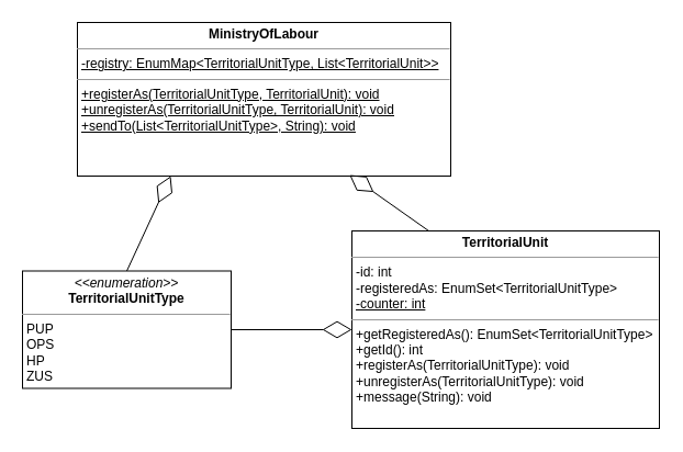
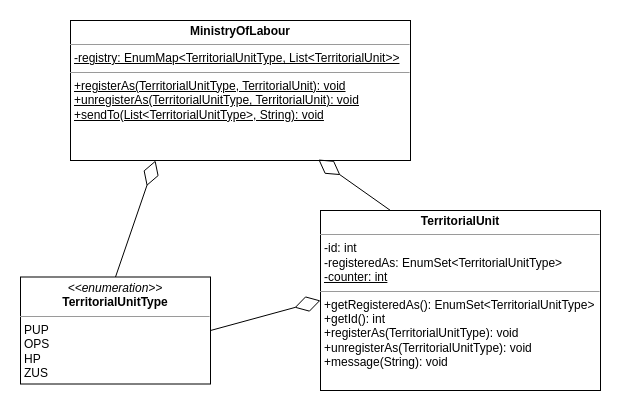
  <mxCell id="0" />
  <mxCell id="1" parent="0" />
- <mxCell id="2" value="&lt;p style=&quot;margin: 0px ; margin-top: 4px ; text-align: center&quot;&gt;&lt;i&gt;&amp;lt;&amp;lt;enumeration&amp;gt;&amp;gt;&lt;/i&gt;&lt;br&gt;&lt;b&gt;TerritorialUnitType&lt;/b&gt;&lt;/p&gt;&lt;hr size=&quot;1&quot;&gt;&lt;p style=&quot;margin: 0px ; margin-left: 4px&quot;&gt;PUP&lt;/p&gt;&lt;p style=&quot;margin: 0px ; margin-left: 4px&quot;&gt;OPS&lt;/p&gt;&lt;p style=&quot;margin: 0px ; margin-left: 4px&quot;&gt;HP&lt;/p&gt;&lt;p style=&quot;margin: 0px ; margin-left: 4px&quot;&gt;ZUS&lt;br&gt;&lt;/p&gt;&lt;hr size=&quot;1&quot;&gt;&lt;div&gt;&lt;br&gt;&lt;/div&gt;" style="verticalAlign=top;align=left;overflow=fill;fontSize=12;fontFamily=Helvetica;html=1;" vertex="1" parent="1"><mxGeometry x="20" y="246.5" width="190" height="107" as="geometry" /></mxCell>
+ <mxCell id="2" value="&lt;p style=&quot;margin: 0px ; margin-top: 4px ; text-align: center&quot;&gt;&lt;i&gt;&amp;lt;&amp;lt;enumeration&amp;gt;&amp;gt;&lt;/i&gt;&lt;br&gt;&lt;b&gt;TerritorialUnitType&lt;/b&gt;&lt;/p&gt;&lt;hr size=&quot;1&quot;&gt;&lt;p style=&quot;margin: 0px ; margin-left: 4px&quot;&gt;PUP&lt;/p&gt;&lt;p style=&quot;margin: 0px ; margin-left: 4px&quot;&gt;OPS&lt;/p&gt;&lt;p style=&quot;margin: 0px ; margin-left: 4px&quot;&gt;HP&lt;/p&gt;&lt;p style=&quot;margin: 0px ; margin-left: 4px&quot;&gt;ZUS&lt;br&gt;&lt;/p&gt;&lt;hr size=&quot;1&quot;&gt;&lt;div&gt;&lt;br&gt;&lt;/div&gt;" style="verticalAlign=top;align=left;overflow=fill;fontSize=12;fontFamily=Helvetica;html=1;" vertex="1" parent="1"><mxGeometry x="20" y="276.5" width="190" height="107" as="geometry" /></mxCell>
  <mxCell id="3" value="&lt;p style=&quot;margin: 0px ; margin-top: 4px ; text-align: center&quot;&gt;&lt;b&gt;TerritorialUnit&lt;/b&gt;&lt;/p&gt;&lt;hr size=&quot;1&quot;&gt;&lt;p style=&quot;margin: 0px ; margin-left: 4px&quot;&gt;-id: int&lt;/p&gt;&lt;p style=&quot;margin: 0px ; margin-left: 4px&quot;&gt;-registeredAs: EnumSet&amp;lt;TerritorialUnitType&amp;gt;&lt;br&gt;&lt;/p&gt;&lt;p style=&quot;margin: 0px ; margin-left: 4px&quot;&gt;&lt;u&gt;-counter: int&lt;/u&gt;&lt;/p&gt;&lt;hr size=&quot;1&quot;&gt;&lt;p style=&quot;margin: 0px ; margin-left: 4px&quot;&gt;+getRegisteredAs(): EnumSet&amp;lt;TerritorialUnitType&amp;gt;&lt;/p&gt;&lt;p style=&quot;margin: 0px ; margin-left: 4px&quot;&gt;+getId(): int&lt;/p&gt;&lt;p style=&quot;margin: 0px ; margin-left: 4px&quot;&gt;+registerAs(TerritorialUnitType): void&lt;/p&gt;&lt;p style=&quot;margin: 0px ; margin-left: 4px&quot;&gt;+unregisterAs(TerritorialUnitType): void&lt;/p&gt;&lt;p style=&quot;margin: 0px ; margin-left: 4px&quot;&gt;+message(String): void&lt;br&gt;&lt;/p&gt;" style="verticalAlign=top;align=left;overflow=fill;fontSize=12;fontFamily=Helvetica;html=1;" vertex="1" parent="1"><mxGeometry x="320" y="210" width="280" height="180" as="geometry" /></mxCell>
  <mxCell id="4" value="" style="endArrow=diamondThin;endFill=0;endSize=24;html=1;entryX=0;entryY=0.5;entryDx=0;entryDy=0;exitX=1;exitY=0.5;exitDx=0;exitDy=0;" edge="1" parent="1" source="2" target="3"><mxGeometry width="160" relative="1" as="geometry"><mxPoint x="240" y="320" as="sourcePoint" /><mxPoint x="290" y="310" as="targetPoint" /></mxGeometry></mxCell>
  <mxCell id="5" value="&lt;p style=&quot;margin: 0px ; margin-top: 4px ; text-align: center&quot;&gt;&lt;b&gt;MinistryOfLabour&lt;/b&gt;&lt;br&gt;&lt;/p&gt;&lt;hr size=&quot;1&quot;&gt;&lt;p style=&quot;margin: 0px ; margin-left: 4px&quot;&gt;&lt;u&gt;-registry: EnumMap&amp;lt;TerritorialUnitType, List&amp;lt;TerritorialUnit&amp;gt;&amp;gt;&lt;/u&gt;&lt;/p&gt;&lt;hr size=&quot;1&quot;&gt;&lt;p style=&quot;margin: 0px ; margin-left: 4px&quot;&gt;&lt;u&gt;+registerAs(TerritorialUnitType, TerritorialUnit): void&lt;/u&gt;&lt;/p&gt;&lt;p style=&quot;margin: 0px ; margin-left: 4px&quot;&gt;&lt;u&gt;+un&lt;/u&gt;&lt;u&gt;&lt;u&gt;registerAs(TerritorialUnitType, TerritorialUnit): void&lt;/u&gt;&lt;/u&gt;&lt;/p&gt;&lt;p style=&quot;margin: 0px ; margin-left: 4px&quot;&gt;&lt;u&gt;&lt;u&gt;+sendTo(List&amp;lt;TerritorialUnitType&amp;gt;, String): void&lt;br&gt;&lt;/u&gt;&lt;/u&gt;&lt;/p&gt;" style="verticalAlign=top;align=left;overflow=fill;fontSize=12;fontFamily=Helvetica;html=1;" vertex="1" parent="1"><mxGeometry x="70" y="20" width="340" height="140" as="geometry" /></mxCell>
  <mxCell id="6" value="" style="endArrow=diamondThin;endFill=0;endSize=24;html=1;exitX=0.5;exitY=0;exitDx=0;exitDy=0;entryX=0.25;entryY=1;entryDx=0;entryDy=0;" edge="1" parent="1" source="2" target="5"><mxGeometry width="160" relative="1" as="geometry"><mxPoint x="20" y="410" as="sourcePoint" /><mxPoint x="180" y="410" as="targetPoint" /></mxGeometry></mxCell>
  <mxCell id="7" value="" style="endArrow=diamondThin;endFill=0;endSize=24;html=1;exitX=0.25;exitY=0;exitDx=0;exitDy=0;entryX=0.729;entryY=0.993;entryDx=0;entryDy=0;entryPerimeter=0;" edge="1" parent="1" source="3" target="5"><mxGeometry width="160" relative="1" as="geometry"><mxPoint x="20" y="410" as="sourcePoint" /><mxPoint x="180" y="410" as="targetPoint" /></mxGeometry></mxCell>
